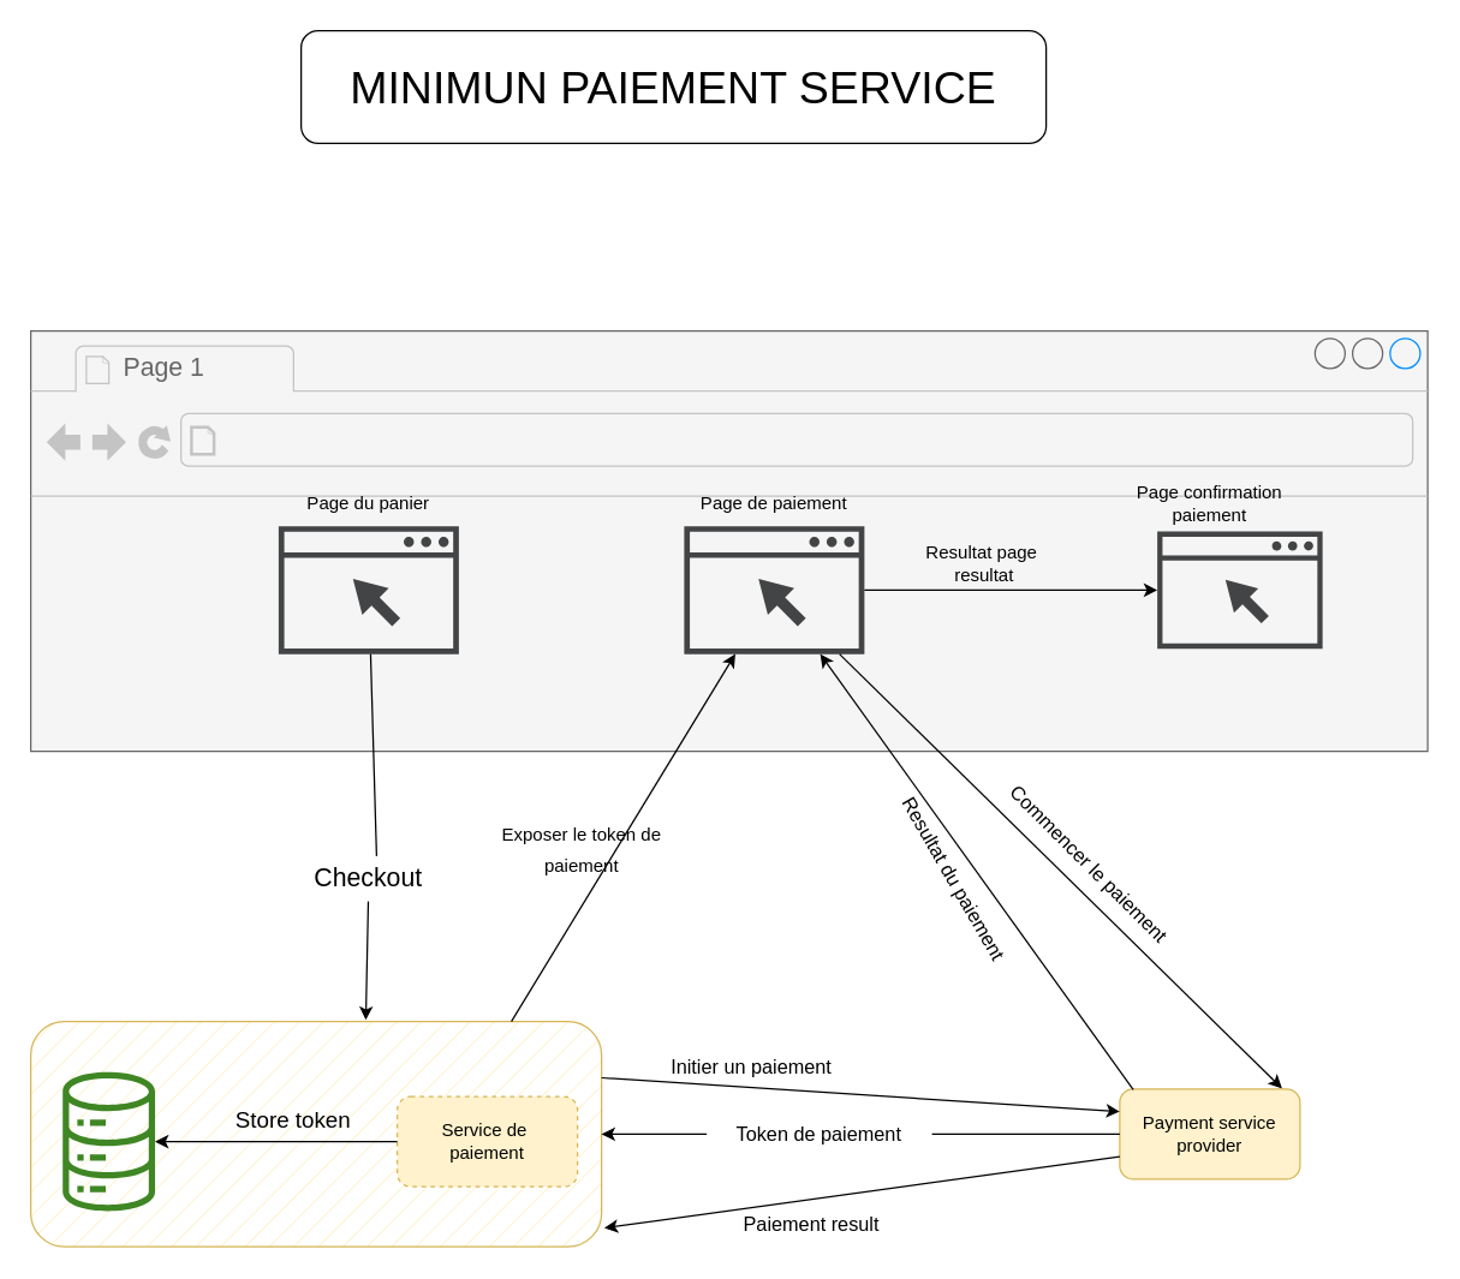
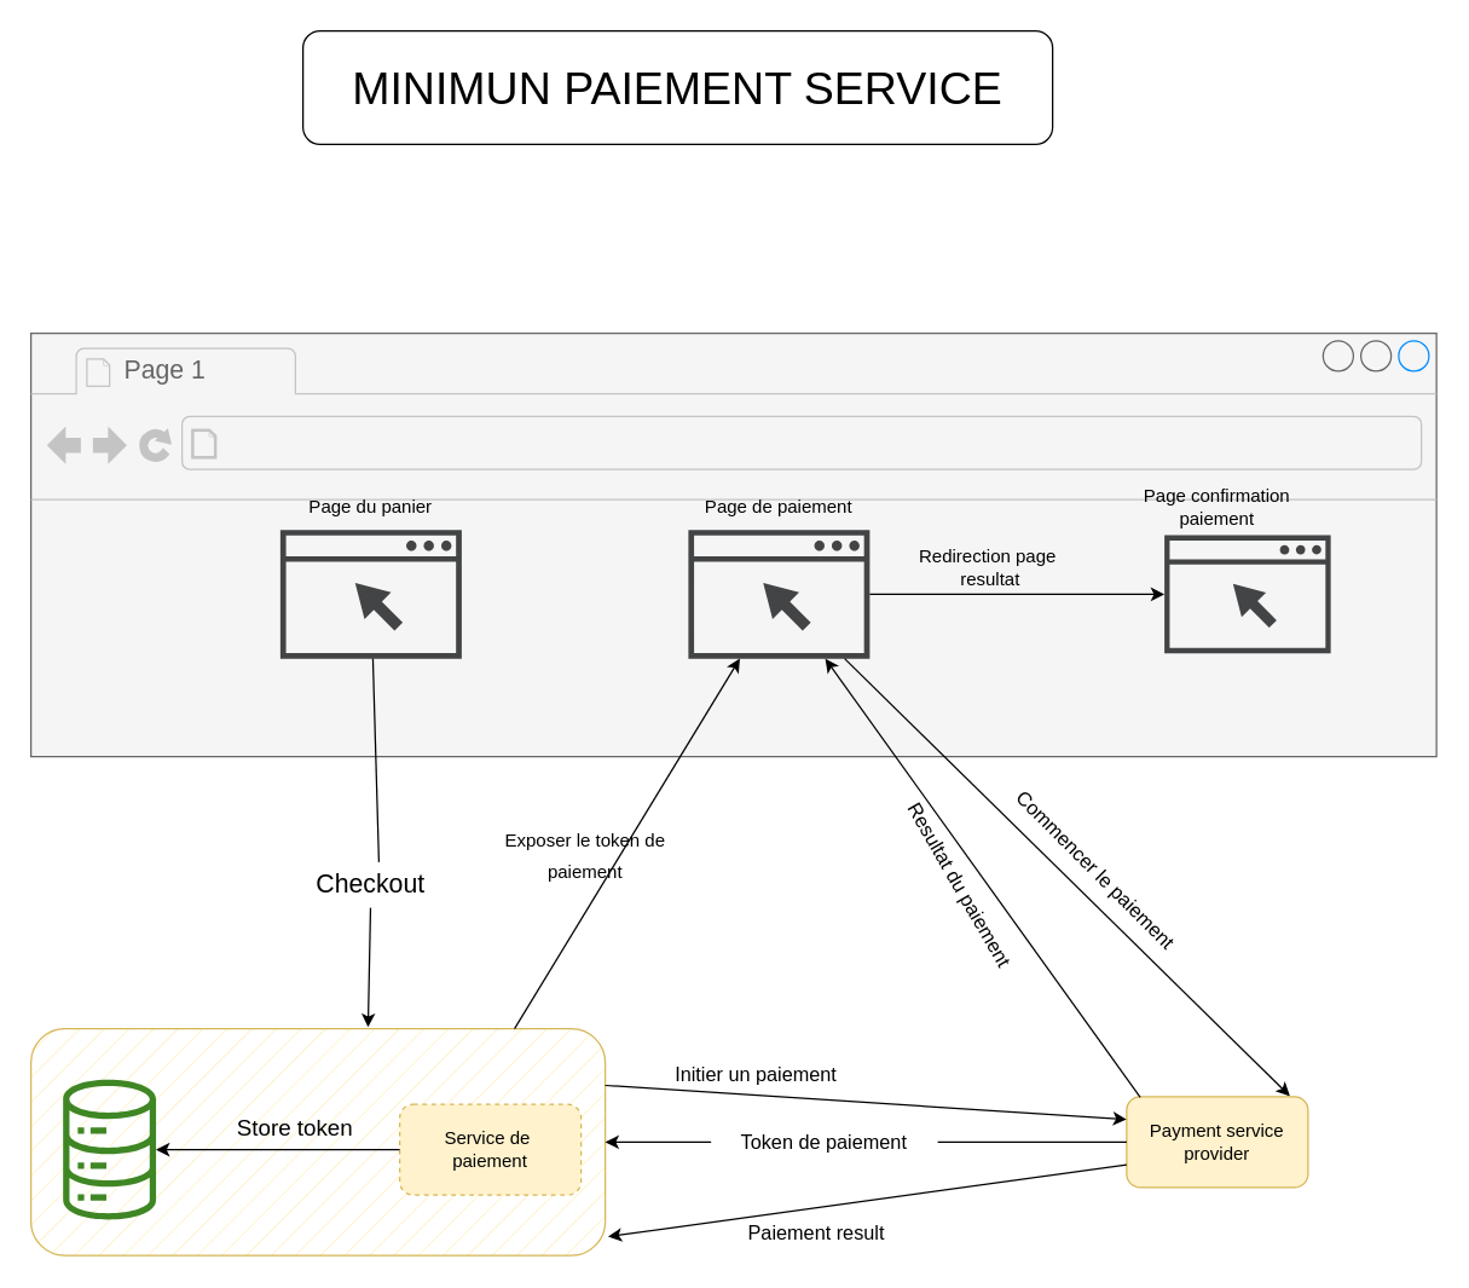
  <mxCell id="0" />
  <mxCell id="1" parent="0" />
  <mxCell id="2" value="" style="strokeWidth=1;shadow=0;dashed=0;align=center;html=1;shape=mxgraph.mockup.containers.browserWindow;rSize=0;strokeColor=#666666;strokeColor2=#008cff;strokeColor3=#c4c4c4;mainText=,;recursiveResize=0;fillStyle=auto;fontSize=12;fillColor=#f5f5f5;fontColor=#333333;" vertex="1" parent="1"><mxGeometry x="20" y="220" width="930" height="280" as="geometry" /></mxCell>
  <mxCell id="3" value="Page 1" style="strokeWidth=1;shadow=0;dashed=0;align=center;html=1;shape=mxgraph.mockup.containers.anchor;fontSize=17;fontColor=#666666;align=left;fillStyle=auto;" vertex="1" parent="2"><mxGeometry x="60" y="12" width="110" height="26" as="geometry" /></mxCell>
  <mxCell id="4" value="" style="strokeWidth=1;shadow=0;dashed=0;align=center;html=1;shape=mxgraph.mockup.containers.anchor;rSize=0;fontSize=17;fontColor=#666666;align=left;fillStyle=auto;" vertex="1" parent="2"><mxGeometry x="130" y="60" width="250" height="26" as="geometry" /></mxCell>
  <mxCell id="5" value="" style="rounded=1;whiteSpace=wrap;html=1;fillStyle=hatch;fillColor=#fff2cc;strokeColor=#d6b656;" vertex="1" parent="1"><mxGeometry x="20" y="680" width="380" height="150" as="geometry" /></mxCell>
  <mxCell id="6" value="" style="sketch=0;pointerEvents=1;shadow=0;dashed=0;html=1;strokeColor=none;fillColor=#434445;aspect=fixed;labelPosition=center;verticalLabelPosition=bottom;verticalAlign=top;align=center;outlineConnect=0;shape=mxgraph.vvd.web_browser;fillStyle=auto;" vertex="1" parent="1"><mxGeometry x="185" y="350" width="120" height="85.2" as="geometry" /></mxCell>
  <mxCell id="7" value="" style="sketch=0;pointerEvents=1;shadow=0;dashed=0;html=1;strokeColor=none;fillColor=#434445;aspect=fixed;labelPosition=center;verticalLabelPosition=bottom;verticalAlign=top;align=center;outlineConnect=0;shape=mxgraph.vvd.web_browser;fillStyle=auto;" vertex="1" parent="1"><mxGeometry x="455" y="350" width="120" height="85.2" as="geometry" /></mxCell>
  <mxCell id="8" value="" style="sketch=0;pointerEvents=1;shadow=0;dashed=0;html=1;strokeColor=none;fillColor=#434445;aspect=fixed;labelPosition=center;verticalLabelPosition=bottom;verticalAlign=top;align=center;outlineConnect=0;shape=mxgraph.vvd.web_browser;fillStyle=auto;" vertex="1" parent="1"><mxGeometry x="770" y="353.55" width="110" height="78.1" as="geometry" /></mxCell>
  <mxCell id="9" value="Page du panier" style="text;html=1;strokeColor=none;fillColor=none;align=center;verticalAlign=middle;whiteSpace=wrap;rounded=0;fillStyle=auto;" vertex="1" parent="1"><mxGeometry x="200" y="320" width="90" height="30" as="geometry" /></mxCell>
  <mxCell id="10" value="Page de paiement" style="text;html=1;strokeColor=none;fillColor=none;align=center;verticalAlign=middle;whiteSpace=wrap;rounded=0;fillStyle=auto;" vertex="1" parent="1"><mxGeometry x="450" y="320" width="130" height="30" as="geometry" /></mxCell>
  <mxCell id="11" value="Page confirmation paiement" style="text;html=1;strokeColor=none;fillColor=none;align=center;verticalAlign=middle;whiteSpace=wrap;rounded=0;fillStyle=auto;" vertex="1" parent="1"><mxGeometry x="740" y="320" width="130" height="30" as="geometry" /></mxCell>
  <mxCell id="12" value="Service de&amp;nbsp;&lt;br&gt;paiement" style="rounded=1;whiteSpace=wrap;html=1;fillStyle=auto;fillColor=#fff2cc;strokeColor=#d6b656;dashed=1;" vertex="1" parent="1"><mxGeometry x="264" y="730" width="120" height="60" as="geometry" /></mxCell>
  <mxCell id="13" value="" style="endArrow=classic;html=1;rounded=0;exitX=0;exitY=0.5;exitDx=0;exitDy=0;" edge="1" parent="1" source="12" target="34"><mxGeometry width="50" height="50" relative="1" as="geometry"><mxPoint x="220" y="760" as="sourcePoint" /><mxPoint x="120" y="760" as="targetPoint" /></mxGeometry></mxCell>
  <mxCell id="14" value="Store token" style="text;html=1;strokeColor=none;fillColor=none;align=center;verticalAlign=middle;whiteSpace=wrap;rounded=0;fillStyle=auto;fontSize=15;" vertex="1" parent="1"><mxGeometry x="150" y="730" width="90" height="30" as="geometry" /></mxCell>
  <mxCell id="15" value="Payment service provider" style="rounded=1;whiteSpace=wrap;html=1;fillStyle=auto;fillColor=#fff2cc;strokeColor=#d6b656;" vertex="1" parent="1"><mxGeometry x="745" y="725" width="120" height="60" as="geometry" /></mxCell>
  <mxCell id="16" value="" style="endArrow=classic;html=1;rounded=0;entryX=0.587;entryY=-0.007;entryDx=0;entryDy=0;entryPerimeter=0;startArrow=none;" edge="1" parent="1" source="17" target="5"><mxGeometry width="50" height="50" relative="1" as="geometry"><mxPoint x="210" y="580" as="sourcePoint" /><mxPoint x="260" y="530" as="targetPoint" /></mxGeometry></mxCell>
  <mxCell id="17" value="Checkout" style="text;html=1;strokeColor=none;fillColor=none;align=center;verticalAlign=middle;whiteSpace=wrap;rounded=0;fillStyle=auto;fontSize=17;" vertex="1" parent="1"><mxGeometry x="215" y="570" width="60" height="30" as="geometry" /></mxCell>
  <mxCell id="18" value="" style="endArrow=none;html=1;rounded=0;entryX=0.587;entryY=-0.007;entryDx=0;entryDy=0;entryPerimeter=0;" edge="1" parent="1" source="6" target="17"><mxGeometry width="50" height="50" relative="1" as="geometry"><mxPoint x="244.711" y="435.2" as="sourcePoint" /><mxPoint x="243.06" y="678.95" as="targetPoint" /></mxGeometry></mxCell>
  <mxCell id="19" value="" style="endArrow=classic;html=1;rounded=0;fontSize=15;entryX=0;entryY=0.25;entryDx=0;entryDy=0;exitX=1;exitY=0.25;exitDx=0;exitDy=0;" edge="1" parent="1" source="5" target="15"><mxGeometry width="50" height="50" relative="1" as="geometry"><mxPoint x="420" y="720" as="sourcePoint" /><mxPoint x="470" y="670" as="targetPoint" /></mxGeometry></mxCell>
  <mxCell id="20" value="Initier un paiement" style="text;html=1;strokeColor=none;fillColor=none;align=center;verticalAlign=middle;whiteSpace=wrap;rounded=0;fillStyle=auto;fontSize=13;" vertex="1" parent="1"><mxGeometry x="425" y="695" width="150" height="30" as="geometry" /></mxCell>
  <mxCell id="21" value="" style="endArrow=classic;html=1;rounded=0;fontSize=13;exitX=0;exitY=0.5;exitDx=0;exitDy=0;entryX=1;entryY=0.5;entryDx=0;entryDy=0;startArrow=none;" edge="1" parent="1" source="22" target="5"><mxGeometry width="50" height="50" relative="1" as="geometry"><mxPoint x="610" y="790" as="sourcePoint" /><mxPoint x="660" y="740" as="targetPoint" /></mxGeometry></mxCell>
  <mxCell id="22" value="Token de paiement" style="text;html=1;strokeColor=none;fillColor=none;align=center;verticalAlign=middle;whiteSpace=wrap;rounded=0;fillStyle=auto;fontSize=13;" vertex="1" parent="1"><mxGeometry x="470" y="740" width="150" height="30" as="geometry" /></mxCell>
  <mxCell id="23" value="" style="endArrow=none;html=1;rounded=0;fontSize=13;exitX=0;exitY=0.5;exitDx=0;exitDy=0;entryX=1;entryY=0.5;entryDx=0;entryDy=0;" edge="1" parent="1" source="15" target="22"><mxGeometry width="50" height="50" relative="1" as="geometry"><mxPoint x="745" y="755" as="sourcePoint" /><mxPoint x="400" y="755" as="targetPoint" /></mxGeometry></mxCell>
  <mxCell id="24" value="" style="endArrow=classic;html=1;rounded=0;fontSize=13;exitX=0;exitY=0.75;exitDx=0;exitDy=0;entryX=1.005;entryY=0.917;entryDx=0;entryDy=0;entryPerimeter=0;" edge="1" parent="1" source="15" target="5"><mxGeometry width="50" height="50" relative="1" as="geometry"><mxPoint x="460" y="840" as="sourcePoint" /><mxPoint x="510" y="790" as="targetPoint" /></mxGeometry></mxCell>
  <mxCell id="25" value="Paiement result" style="text;html=1;strokeColor=none;fillColor=none;align=center;verticalAlign=middle;whiteSpace=wrap;rounded=0;fillStyle=auto;fontSize=13;" vertex="1" parent="1"><mxGeometry x="490" y="800" width="100" height="30" as="geometry" /></mxCell>
  <mxCell id="26" value="" style="endArrow=classic;html=1;rounded=0;fontSize=15;exitX=0.842;exitY=0;exitDx=0;exitDy=0;exitPerimeter=0;" edge="1" parent="1" source="5" target="7"><mxGeometry width="50" height="50" relative="1" as="geometry"><mxPoint x="350" y="620" as="sourcePoint" /><mxPoint x="695" y="642.5" as="targetPoint" /></mxGeometry></mxCell>
  <mxCell id="27" value="&lt;font style=&quot;font-size: 12px;&quot;&gt;Exposer le token de paiement&lt;/font&gt;" style="text;html=1;strokeColor=none;fillColor=none;align=center;verticalAlign=middle;whiteSpace=wrap;rounded=0;fillStyle=auto;fontSize=17;" vertex="1" parent="1"><mxGeometry x="324" y="550" width="126" height="30" as="geometry" /></mxCell>
  <mxCell id="28" value="" style="endArrow=classic;html=1;rounded=0;fontSize=15;" edge="1" parent="1" source="7" target="8"><mxGeometry width="50" height="50" relative="1" as="geometry"><mxPoint x="610" y="550" as="sourcePoint" /><mxPoint x="759.095" y="305.2" as="targetPoint" /></mxGeometry></mxCell>
- <mxCell id="29" value="Resultat page&amp;nbsp;&lt;br&gt;resultat" style="text;html=1;strokeColor=none;fillColor=none;align=center;verticalAlign=middle;whiteSpace=wrap;rounded=0;fillStyle=auto;" vertex="1" parent="1"><mxGeometry x="590" y="360" width="130" height="30" as="geometry" /></mxCell>
+ <mxCell id="29" value="Redirection page&amp;nbsp;&lt;br&gt;resultat" style="text;html=1;strokeColor=none;fillColor=none;align=center;verticalAlign=middle;whiteSpace=wrap;rounded=0;fillStyle=auto;" vertex="1" parent="1"><mxGeometry x="590" y="360" width="130" height="30" as="geometry" /></mxCell>
  <mxCell id="30" value="" style="endArrow=classic;html=1;rounded=0;fontSize=15;entryX=0.9;entryY=-0.008;entryDx=0;entryDy=0;entryPerimeter=0;" edge="1" parent="1" source="7" target="15"><mxGeometry width="50" height="50" relative="1" as="geometry"><mxPoint x="570" y="550" as="sourcePoint" /><mxPoint x="765" y="550" as="targetPoint" /></mxGeometry></mxCell>
  <mxCell id="31" value="Commencer le paiement" style="text;html=1;strokeColor=none;fillColor=none;align=center;verticalAlign=middle;whiteSpace=wrap;rounded=0;fillStyle=auto;fontSize=13;rotation=45;" vertex="1" parent="1"><mxGeometry x="650" y="560" width="150" height="30" as="geometry" /></mxCell>
  <mxCell id="32" value="" style="endArrow=classic;html=1;rounded=0;fontSize=15;exitX=0.075;exitY=0.008;exitDx=0;exitDy=0;exitPerimeter=0;" edge="1" parent="1" source="15" target="7"><mxGeometry width="50" height="50" relative="1" as="geometry"><mxPoint x="750" y="720" as="sourcePoint" /><mxPoint x="550" y="510" as="targetPoint" /></mxGeometry></mxCell>
  <mxCell id="33" value="Resultat du paiement" style="text;html=1;strokeColor=none;fillColor=none;align=center;verticalAlign=middle;whiteSpace=wrap;rounded=0;fillStyle=auto;fontSize=13;rotation=60;" vertex="1" parent="1"><mxGeometry x="560" y="570" width="150" height="30" as="geometry" /></mxCell>
  <mxCell id="34" value="" style="sketch=0;outlineConnect=0;fontColor=#232F3E;gradientColor=none;fillColor=#3F8624;strokeColor=none;dashed=0;verticalLabelPosition=bottom;verticalAlign=top;align=center;html=1;fontSize=12;fontStyle=0;aspect=fixed;pointerEvents=1;shape=mxgraph.aws4.iot_analytics_data_store;fillStyle=auto;" vertex="1" parent="1"><mxGeometry x="40" y="713.78" width="64" height="92.44" as="geometry" /></mxCell>
  <mxCell id="35" value="MINIMUN PAIEMENT SERVICE" style="rounded=1;whiteSpace=wrap;html=1;fillStyle=auto;fontSize=30;" vertex="1" parent="1"><mxGeometry x="200" y="20" width="496" height="75" as="geometry" /></mxCell>
